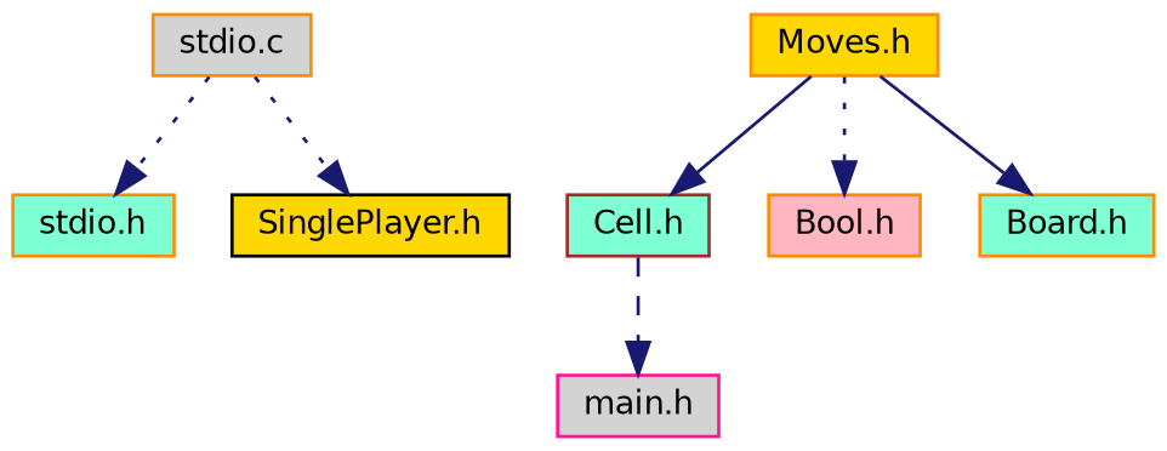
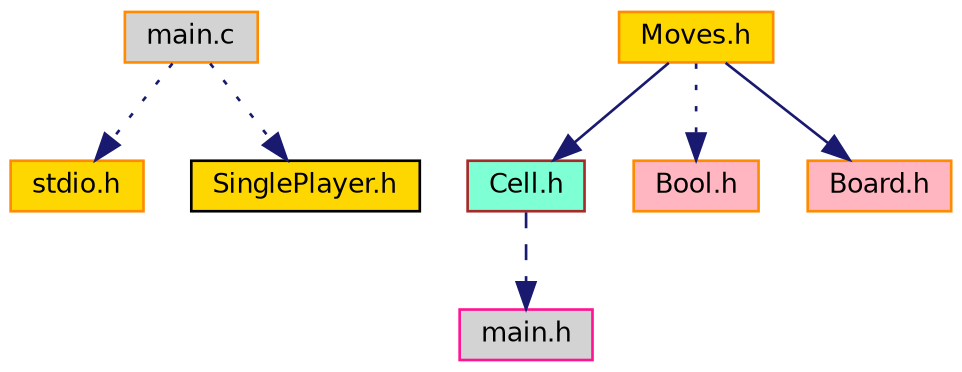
  digraph {
    node [color=darkorange fillcolor=lightgrey fontname=Helvetica fontsize=10 shape=record style=filled]
    edge [color=midnightblue fontname=Helvetica fontsize=10 labelfontname=Helvetica labelfontsize=10 style=dotted]
-   n1 [fontcolor=black height=0.2 label="stdio.c" width=0.4]
-   n2 [fillcolor=aquamarine height=0.2 label="stdio.h" width=0.4]
+   n1 [fontcolor=black height=0.2 label="main.c" width=0.4]
+   n2 [fillcolor=gold height=0.2 label="stdio.h" width=0.4]
    n3 [color=black fillcolor=gold height=0.2 label="SinglePlayer.h" width=0.4]
    n4 [fillcolor=gold height=0.2 label="Moves.h" width=0.4]
    n5 [color=brown fillcolor=aquamarine height=0.2 label="Cell.h" width=0.4]
    n6 [fillcolor=lightpink height=0.2 label="Bool.h" width=0.4]
-   n7 [fillcolor=aquamarine height=0.2 label="Board.h" width=0.4]
+   n7 [fillcolor=lightpink height=0.2 label="Board.h" width=0.4]
    n8 [color=deeppink height=0.2 label="main.h" width=0.4]
    n1 -> n2
    n1 -> n3
    n4 -> n5 [style=solid]
    n4 -> n6
    n4 -> n7 [style=solid]
    n5 -> n8 [style=dashed]
  }
